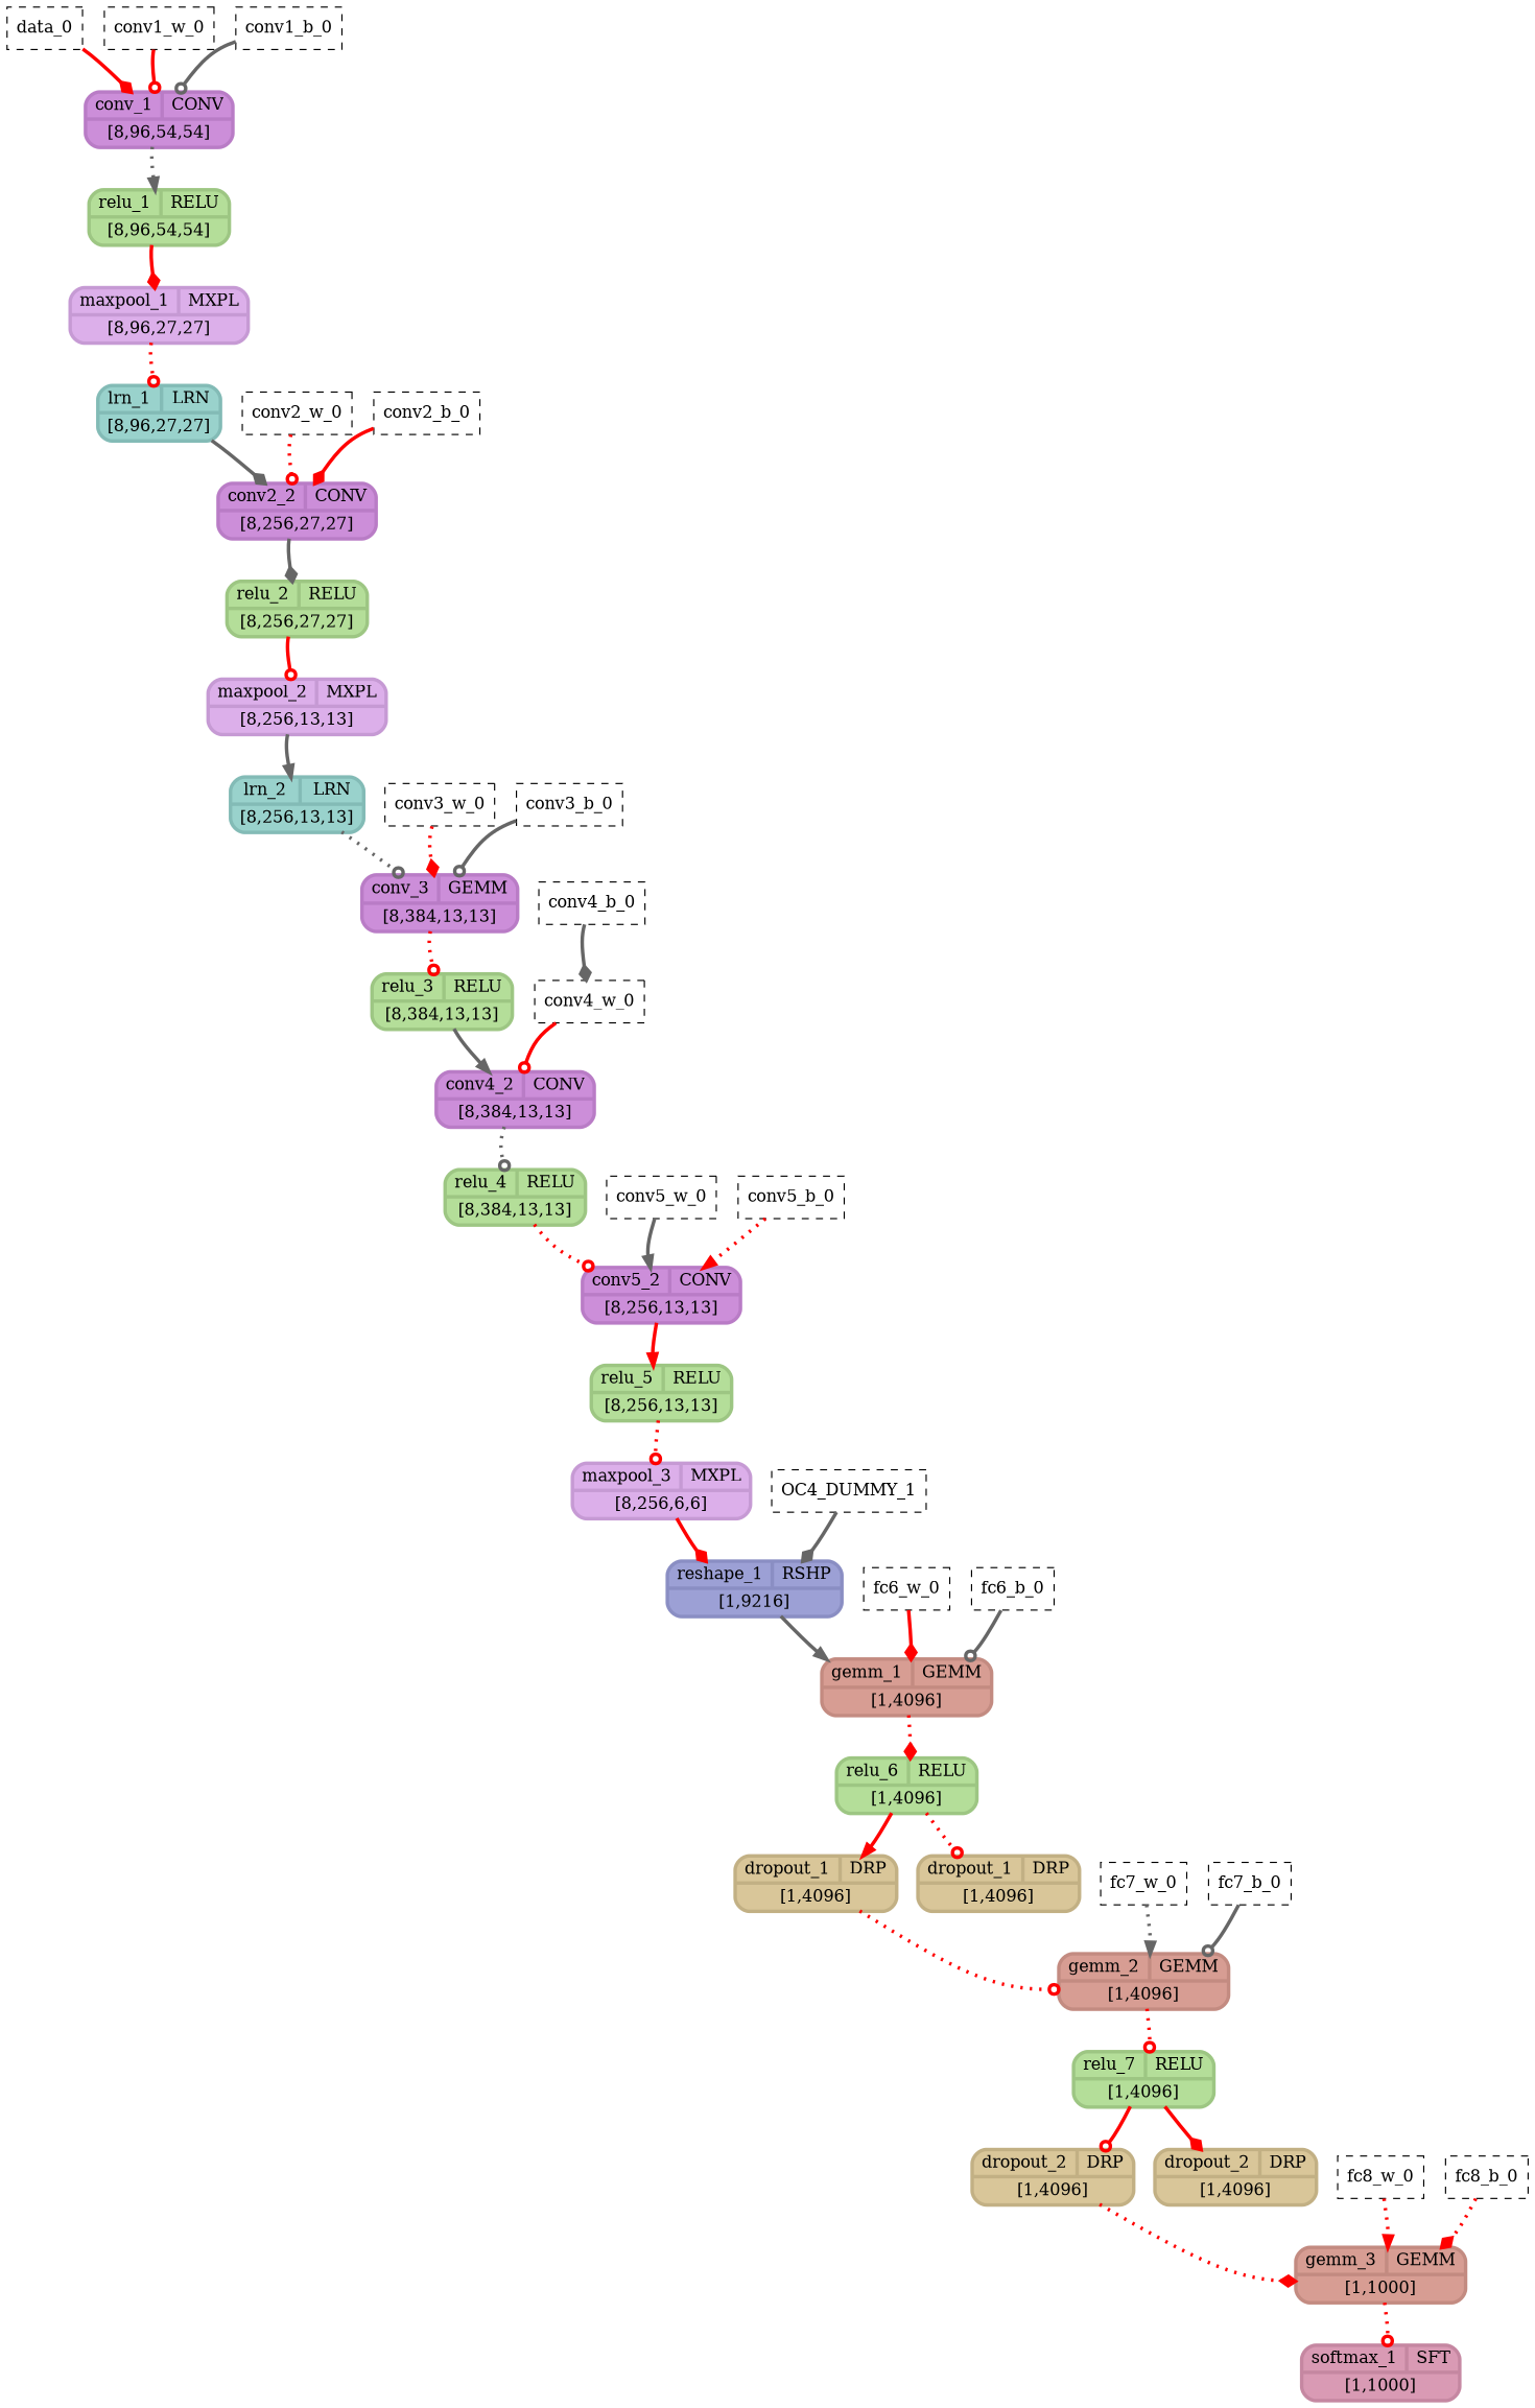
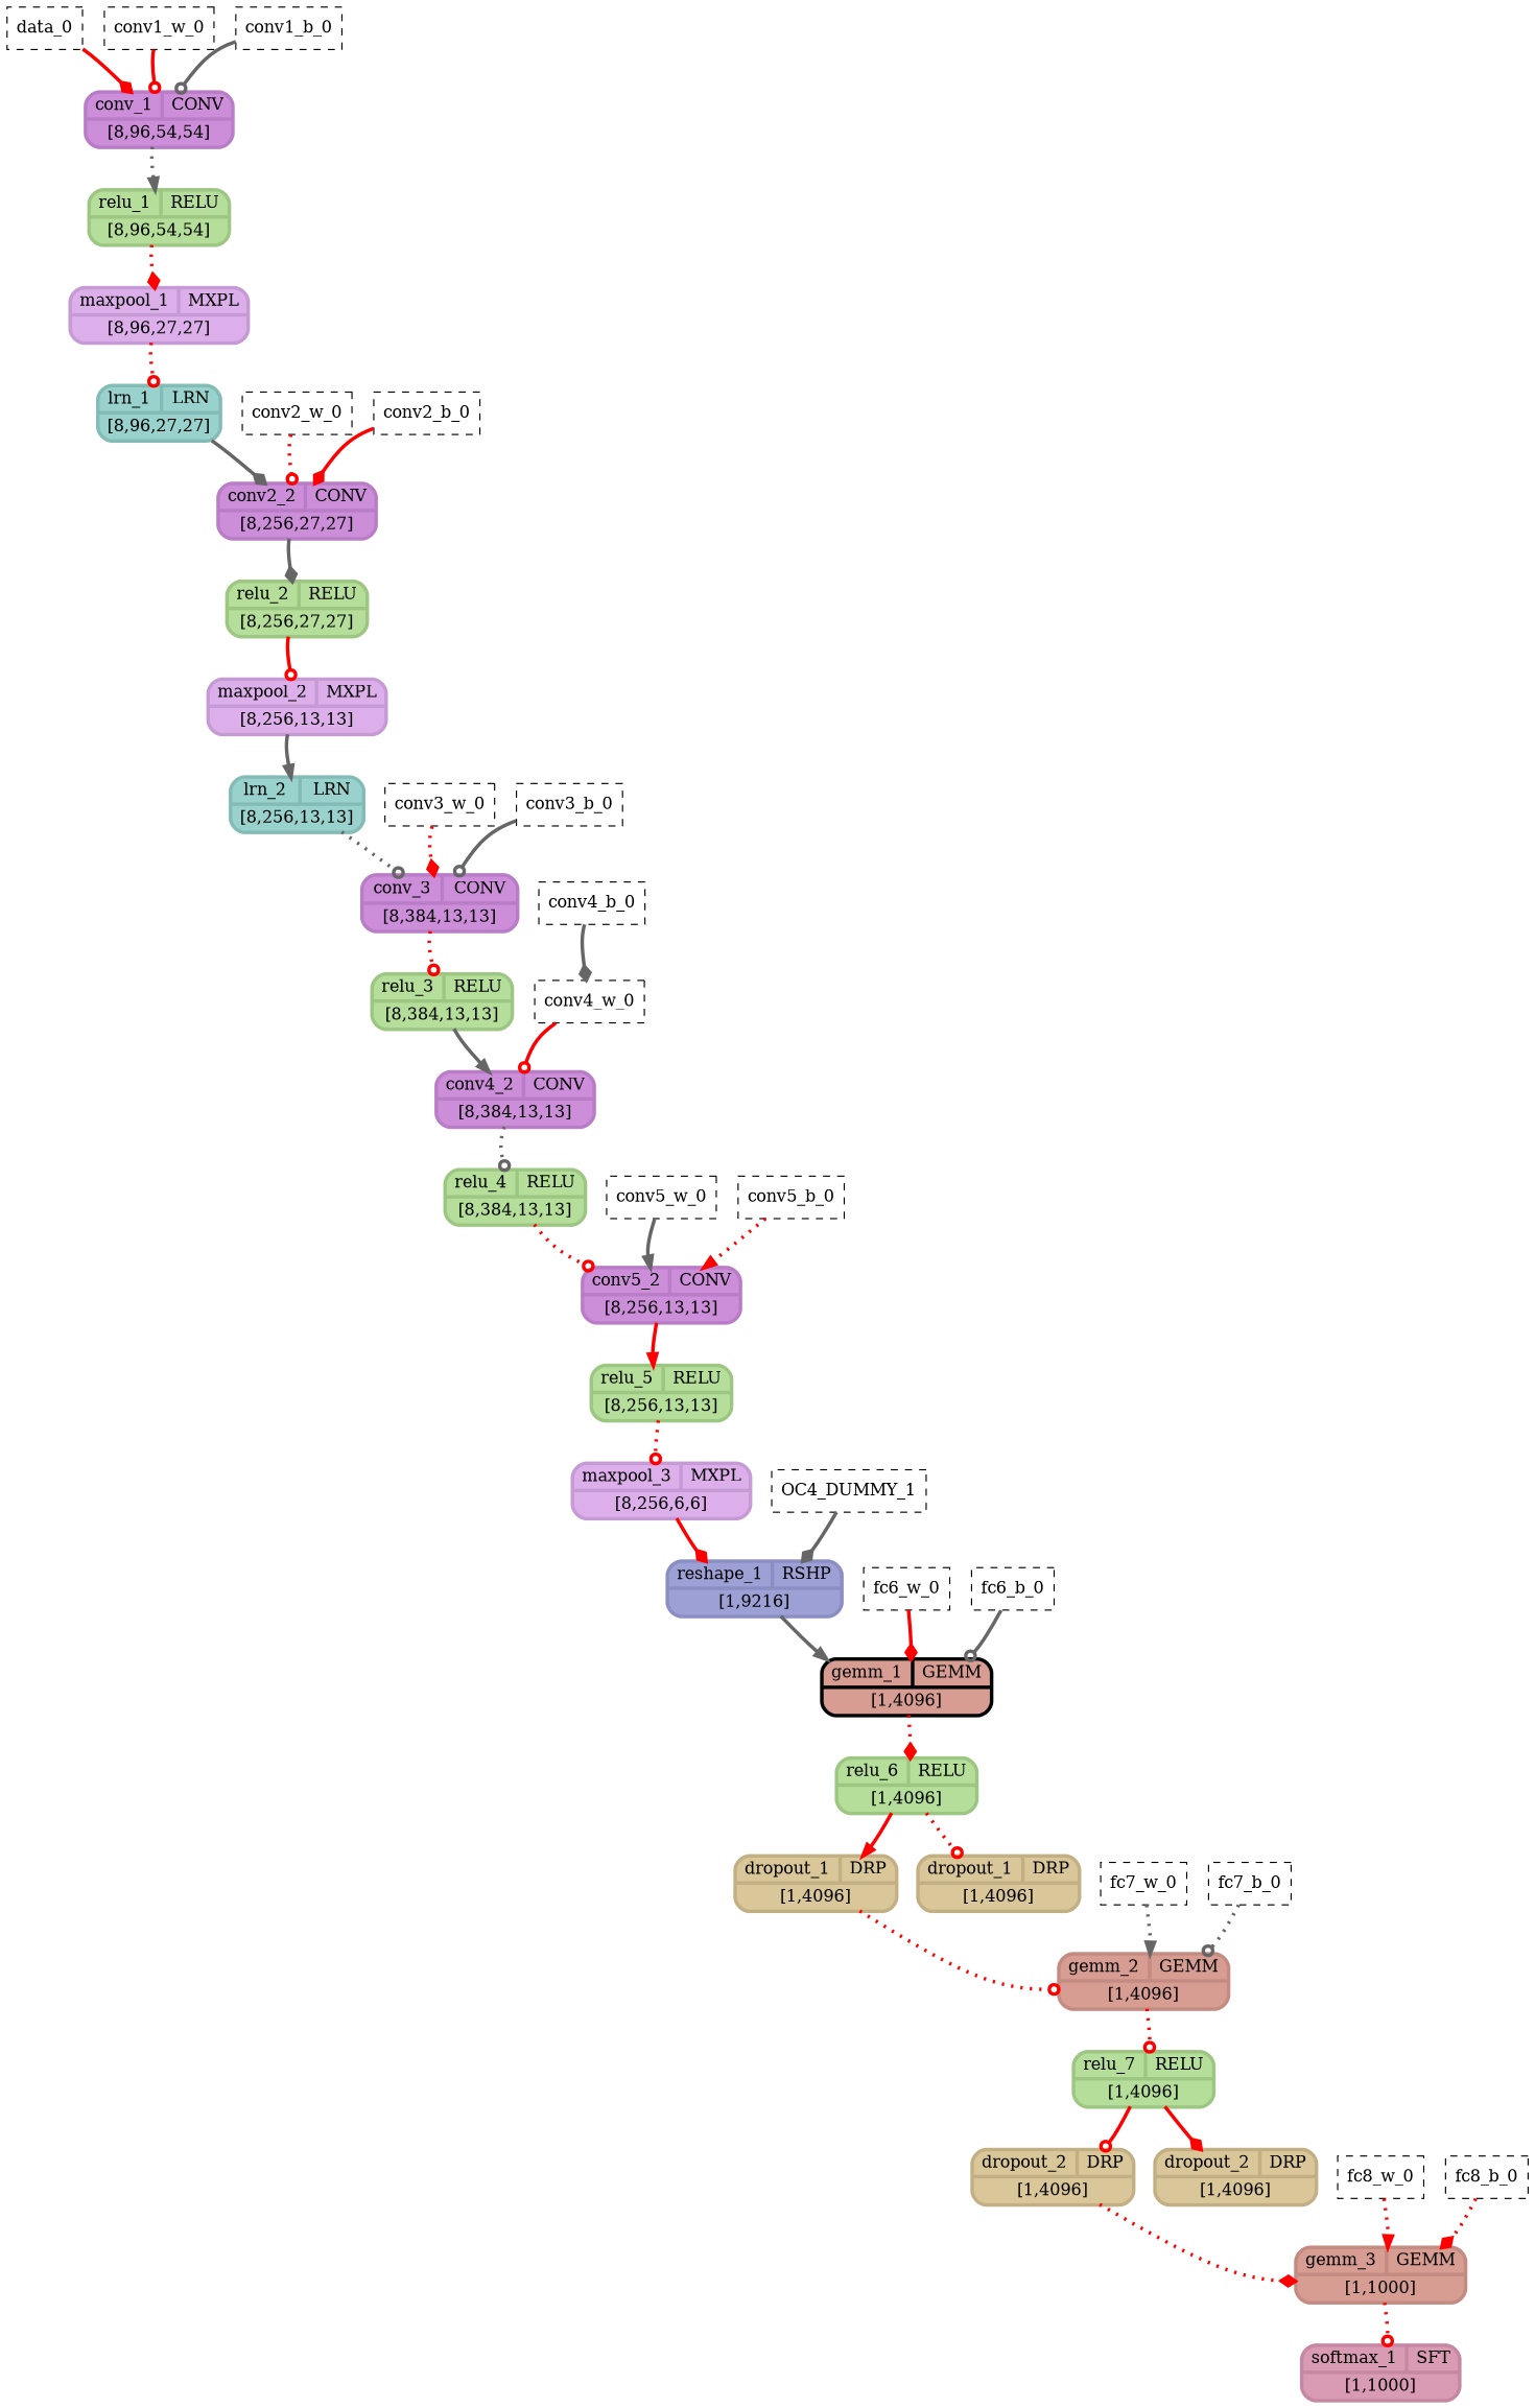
  strict digraph {
    overlap_shrink=true
    rankdir=TB
    splines=curved
    node [fillcolor=white shape=Mrecord style=filled type=constant_input fontcolor="#000000" penwidth=3]
    edge [arrowhead=odot color=red penwidth=3 style=bold]
    n1 [label=data_0 shape=box style="filled,dashed" fontcolor="" penwidth=""]
    n2 [color="#b97cc6" fillcolor="#cc8ed9" inputs="data_0;conv1_w_0;conv1_b_0" label="{ {conv_1  | CONV} | [8,96,54,54] }" outputs=conv1_1 type=Conv]
    n3 [color="#9dc683" fillcolor="#b4de99" inputs=conv1_1 label="{ {relu_1  | RELU} | [8,96,54,54] }" outputs=conv1_2 type=Relu]
    n4 [label=conv1_w_0 shape=box style="filled,dashed" fontcolor="" penwidth=""]
    n5 [label=conv1_b_0 shape=box style="filled,dashed" fontcolor="" penwidth=""]
    n6 [color="#c69ad4" fillcolor="#dcafea" inputs=conv1_2 label="{ {maxpool_1  | MXPL} | [8,96,27,27] }" outputs=pool1_1 type=MaxPool]
    n7 [color="#83bbb6" fillcolor="#99d2cc" inputs=pool1_1 label="{ {lrn_1  | LRN} | [8,96,27,27] }" outputs=norm1_1 type=LRN]
    n8 [color="#b97cc6" fillcolor="#cc8ed9" inputs="norm1_1;conv2_w_0;conv2_b_0" label="{ {conv2_2  | CONV} | [8,256,27,27] }" outputs=conv2_1 type=Conv]
    n9 [color="#9dc683" fillcolor="#b4de99" inputs=conv2_1 label="{ {relu_2  | RELU} | [8,256,27,27] }" outputs=conv2_2 type=Relu]
    n10 [label=conv2_w_0 shape=box style="filled,dashed" fontcolor="" penwidth=""]
    n11 [label=conv2_b_0 shape=box style="filled,dashed" fontcolor="" penwidth=""]
    n12 [color="#c69ad4" fillcolor="#dcafea" inputs=conv2_2 label="{ {maxpool_2  | MXPL} | [8,256,13,13] }" outputs=pool2_1 type=MaxPool]
    n13 [color="#83bbb6" fillcolor="#99d2cc" inputs=pool2_1 label="{ {lrn_2  | LRN} | [8,256,13,13] }" outputs=norm2_1 type=LRN]
-   n14 [color="#b97cc6" fillcolor="#cc8ed9" inputs="norm2_1;conv3_w_0;conv3_b_0" label="{ {conv_3  | GEMM} | [8,384,13,13] }" outputs=conv3_1 type=Conv]
+   n14 [color="#b97cc6" fillcolor="#cc8ed9" inputs="norm2_1;conv3_w_0;conv3_b_0" label="{ {conv_3  | CONV} | [8,384,13,13] }" outputs=conv3_1 type=Conv]
    n15 [color="#9dc683" fillcolor="#b4de99" inputs=conv3_1 label="{ {relu_3  | RELU} | [8,384,13,13] }" outputs=conv3_2 type=Relu]
    n16 [label=conv3_w_0 shape=box style="filled,dashed" fontcolor="" penwidth=""]
    n17 [label=conv3_b_0 shape=box style="filled,dashed" fontcolor="" penwidth=""]
    n18 [color="#b97cc6" fillcolor="#cc8ed9" inputs="conv3_2;conv4_w_0;conv4_b_0" label="{ {conv4_2  | CONV} | [8,384,13,13] }" outputs=conv4_1 type=Conv]
    n19 [color="#9dc683" fillcolor="#b4de99" inputs=conv4_1 label="{ {relu_4  | RELU} | [8,384,13,13] }" outputs=conv4_2 type=Relu]
    n20 [label=conv4_w_0 shape=box style="filled,dashed" fontcolor="" penwidth=""]
    n21 [label=conv4_b_0 shape=box style="filled,dashed" fontcolor="" penwidth=""]
    n22 [color="#b97cc6" fillcolor="#cc8ed9" inputs="conv4_2;conv5_w_0;conv5_b_0" label="{ {conv5_2  | CONV} | [8,256,13,13] }" outputs=conv5_1 type=Conv]
    n23 [color="#9dc683" fillcolor="#b4de99" inputs=conv5_1 label="{ {relu_5  | RELU} | [8,256,13,13] }" outputs=conv5_2 type=Relu]
    n24 [label=conv5_w_0 shape=box style="filled,dashed" fontcolor="" penwidth=""]
    n25 [label=conv5_b_0 shape=box style="filled,dashed" fontcolor="" penwidth=""]
    n26 [color="#c69ad4" fillcolor="#dcafea" inputs=conv5_2 label="{ {maxpool_3  | MXPL} | [8,256,6,6] }" outputs=pool5_1 type=MaxPool]
    n27 [color="#8a8ec3" fillcolor="#9ca0d5" inputs="pool5_1;OC2_DUMMY_1" label="{ {reshape_1  | RSHP} | [1,9216] }" outputs=OC2_DUMMY_0 type=Reshape]
-   n28 [color="#c38b81" fillcolor="#d79d93" inputs="OC2_DUMMY_0;fc6_w_0;fc6_b_0" label="{ {gemm_1  | GEMM} | [1,4096] }" outputs=fc6_1 type=Gemm]
+   n28 [color=black fillcolor="#d79d93" inputs="OC2_DUMMY_0;fc6_w_0;fc6_b_0" label="{ {gemm_1  | GEMM} | [1,4096] }" outputs=fc6_1 type=Gemm]
    n29 [label=OC4_DUMMY_1 shape=box style="filled,dashed" fontcolor="" penwidth=""]
    n30 [color="#9dc683" fillcolor="#b4de99" inputs=fc6_1 label="{ {relu_6  | RELU} | [1,4096] }" outputs=fc6_2 type=Relu]
    n31 [label=fc6_w_0 shape=box style="filled,dashed" fontcolor="" penwidth=""]
    n32 [label=fc6_b_0 shape=box style="filled,dashed" fontcolor="" penwidth=""]
    n33 [color="#c2b084" fillcolor="#d9c699" inputs=fc6_2 label="{ {dropout_1  | DRP} | [1,4096] }" outputs="fc6_3;_fc6_mask_1" type=Dropout]
    n34 [color="#c2b084" fillcolor="#d9c699" inputs=fc6_2 label="{ {dropout_1  | DRP} | [1,4096] }" outputs="fc6_3;_fc6_mask_1" type=Dropout]
    n35 [color="#c38b81" fillcolor="#d79d93" inputs="fc6_3;fc7_w_0;fc7_b_0" label="{ {gemm_2  | GEMM} | [1,4096] }" outputs=fc7_1 type=Gemm]
    n36 [color="#9dc683" fillcolor="#b4de99" inputs=fc7_1 label="{ {relu_7  | RELU} | [1,4096] }" outputs=fc7_2 type=Relu]
    n37 [label=fc7_w_0 shape=box style="filled,dashed" fontcolor="" penwidth=""]
    n38 [label=fc7_b_0 shape=box style="filled,dashed" fontcolor="" penwidth=""]
    n39 [color="#c2b084" fillcolor="#d9c699" inputs=fc7_2 label="{ {dropout_2  | DRP} | [1,4096] }" outputs="fc7_3;_fc7_mask_1" type=Dropout]
    n40 [color="#c2b084" fillcolor="#d9c699" inputs=fc7_2 label="{ {dropout_2  | DRP} | [1,4096] }" outputs="fc7_3;_fc7_mask_1" type=Dropout]
    n41 [color="#c38b81" fillcolor="#d79d93" inputs="fc7_3;fc8_w_0;fc8_b_0" label="{ {gemm_3  | GEMM} | [1,1000] }" outputs=fc8_1 type=Gemm]
    n42 [color="#c587a1" fillcolor="#d99ab4" inputs=fc8_1 label="{ {softmax_1  | SFT} | [1,1000] }" outputs=prob_1 type=Softmax]
    n43 [label=fc8_w_0 shape=box style="filled,dashed" fontcolor="" penwidth=""]
    n44 [label=fc8_b_0 shape=box style="filled,dashed" fontcolor="" penwidth=""]
    n1 -> n2 [arrowhead=diamond]
    n2 -> n3 [arrowhead=normal color=gray40 style=dotted]
-   n3 -> n6 [arrowhead=diamond]
+   n3 -> n6 [arrowhead=diamond style=dotted]
    n4 -> n2
    n5 -> n2 [color=gray40]
    n6 -> n7 [style=dotted]
    n7 -> n8 [arrowhead=diamond color=gray40]
    n8 -> n9 [arrowhead=diamond color=gray40]
    n9 -> n12
    n10 -> n8 [style=dotted]
    n11 -> n8 [arrowhead=diamond]
    n12 -> n13 [arrowhead=normal color=gray40]
    n13 -> n14 [color=gray40 style=dotted]
    n14 -> n15 [style=dotted]
    n15 -> n18 [arrowhead=normal color=gray40]
    n16 -> n14 [arrowhead=diamond style=dotted]
    n17 -> n14 [color=gray40]
    n18 -> n19 [color=gray40 style=dotted]
    n19 -> n22 [style=dotted]
    n20 -> n18
    n21 -> n20 [arrowhead=diamond color=gray40]
    n22 -> n23 [arrowhead=normal]
    n23 -> n26 [style=dotted]
    n24 -> n22 [arrowhead=normal color=gray40]
    n25 -> n22 [arrowhead=normal style=dotted]
    n26 -> n27 [arrowhead=diamond]
    n27 -> n28 [arrowhead=normal color=gray40]
    n28 -> n30 [arrowhead=diamond style=dotted]
    n29 -> n27 [arrowhead=diamond color=gray40]
    n30 -> n33 [arrowhead=normal]
    n30 -> n34 [style=dotted]
    n31 -> n28 [arrowhead=diamond]
    n32 -> n28 [color=gray40]
    n33 -> n35 [style=dotted]
    n35 -> n36 [style=dotted]
    n36 -> n39
    n36 -> n40 [arrowhead=diamond]
    n37 -> n35 [arrowhead=normal color=gray40 style=dotted]
-   n38 -> n35 [color=gray40]
+   n38 -> n35 [color=gray40 style=dotted]
    n39 -> n41 [arrowhead=diamond style=dotted]
    n41 -> n42 [style=dotted]
    n43 -> n41 [arrowhead=normal style=dotted]
    n44 -> n41 [arrowhead=diamond style=dotted]
  }
